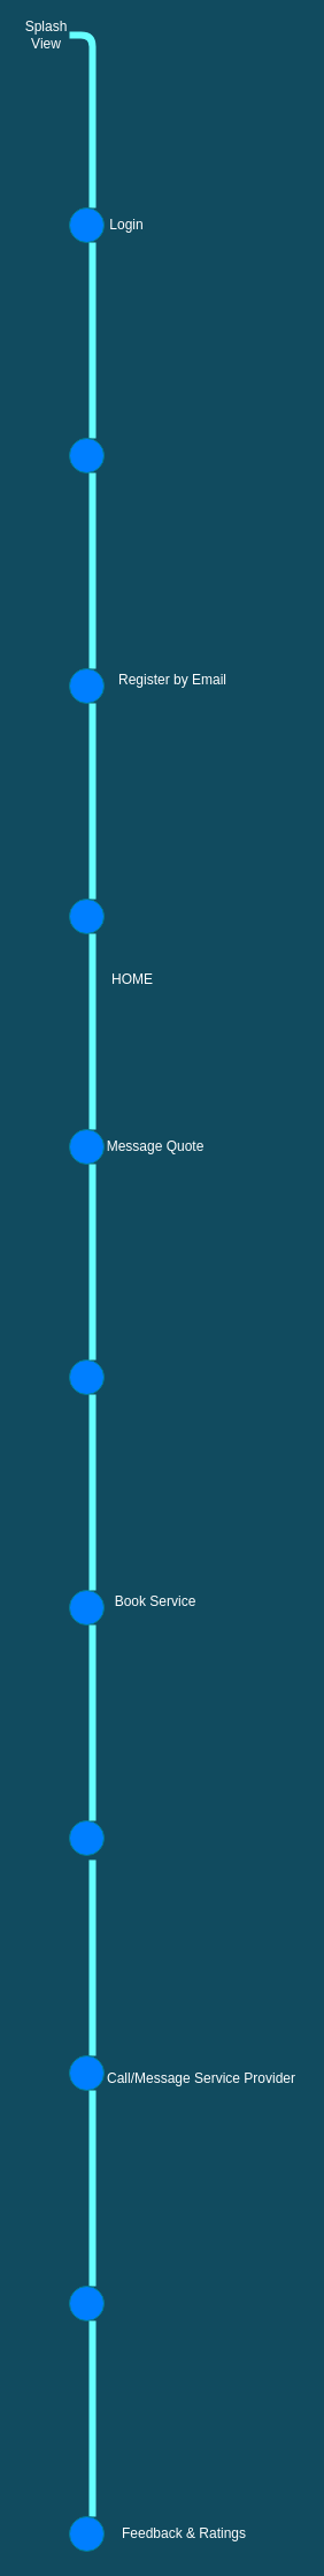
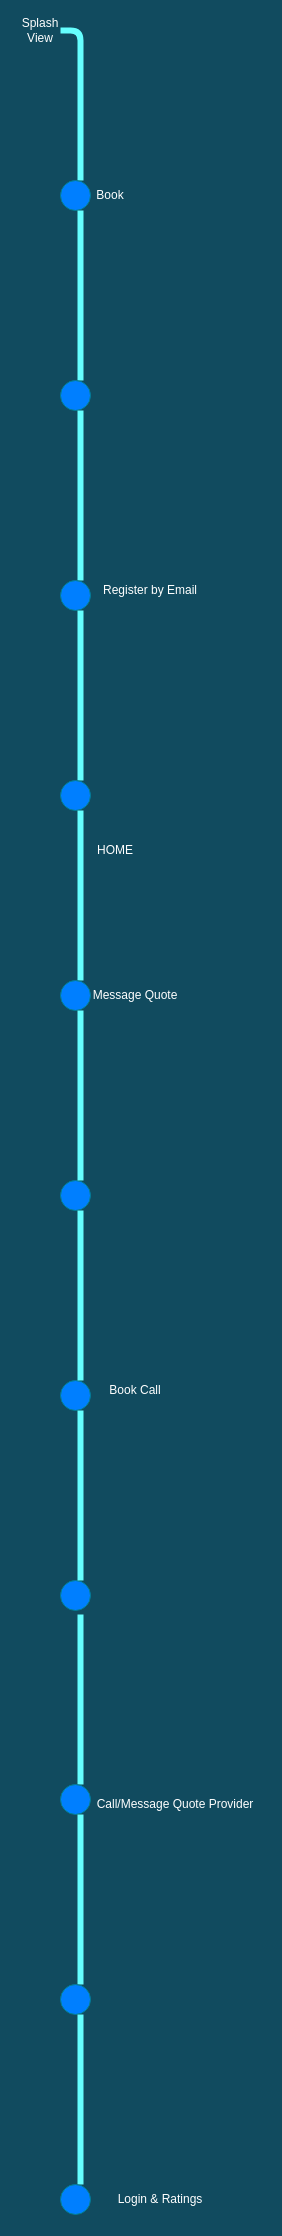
  <mxCell id="0" />
  <mxCell id="1" parent="0" />
  <mxCell id="2" value="" style="endArrow=none;html=1;fillColor=#F45B69;fontColor=#E4FDE1;strokeWidth=6;strokeColor=#66FFFF;" edge="1" parent="1" target="3"><mxGeometry width="50" height="50" relative="1" as="geometry"><mxPoint x="80" y="180" as="sourcePoint" /><mxPoint x="80" y="180" as="targetPoint" /><Array as="points"><mxPoint x="80" y="30" /></Array></mxGeometry></mxCell>
  <mxCell id="3" value="&lt;font color=&quot;#ffffff&quot;&gt;Splash View&lt;/font&gt;" style="text;html=1;strokeColor=none;fillColor=none;align=center;verticalAlign=middle;whiteSpace=wrap;rounded=0;" vertex="1" parent="1"><mxGeometry x="20" y="20" width="40" height="20" as="geometry" /></mxCell>
  <mxCell id="4" value="" style="ellipse;whiteSpace=wrap;html=1;aspect=fixed;rounded=0;sketch=0;strokeColor=#028090;fontColor=#E4FDE1;fillColor=#007FFF;" vertex="1" parent="1"><mxGeometry x="60" y="180" width="30" height="30" as="geometry" /></mxCell>
  <mxCell id="5" value="" style="endArrow=none;html=1;fillColor=#F45B69;fontColor=#E4FDE1;strokeWidth=6;strokeColor=#66FFFF;" edge="1" parent="1"><mxGeometry width="50" height="50" relative="1" as="geometry"><mxPoint x="80" y="210" as="sourcePoint" /><mxPoint x="80" y="380" as="targetPoint" /><Array as="points"><mxPoint x="80" y="300" /></Array></mxGeometry></mxCell>
- <mxCell id="6" value="&lt;font color=&quot;#ffffff&quot;&gt;Login&lt;br&gt;&lt;/font&gt;" style="text;html=1;strokeColor=none;fillColor=none;align=center;verticalAlign=middle;whiteSpace=wrap;rounded=0;" vertex="1" parent="1"><mxGeometry x="90" y="185" width="40" height="20" as="geometry" /></mxCell>
+ <mxCell id="6" value="&lt;font color=&quot;#ffffff&quot;&gt;Book&lt;br&gt;&lt;/font&gt;" style="text;html=1;strokeColor=none;fillColor=none;align=center;verticalAlign=middle;whiteSpace=wrap;rounded=0;" vertex="1" parent="1"><mxGeometry x="90" y="185" width="40" height="20" as="geometry" /></mxCell>
  <mxCell id="7" value="" style="ellipse;whiteSpace=wrap;html=1;aspect=fixed;rounded=0;sketch=0;strokeColor=#028090;fontColor=#E4FDE1;fillColor=#007FFF;" vertex="1" parent="1"><mxGeometry x="60" y="380" width="30" height="30" as="geometry" /></mxCell>
  <mxCell id="8" value="" style="endArrow=none;html=1;fillColor=#F45B69;fontColor=#E4FDE1;strokeWidth=6;strokeColor=#66FFFF;" edge="1" parent="1"><mxGeometry width="50" height="50" relative="1" as="geometry"><mxPoint x="80" y="410" as="sourcePoint" /><mxPoint x="80" y="580" as="targetPoint" /><Array as="points" /></mxGeometry></mxCell>
  <mxCell id="9" value="" style="ellipse;whiteSpace=wrap;html=1;aspect=fixed;rounded=0;sketch=0;strokeColor=#028090;fontColor=#E4FDE1;fillColor=#007FFF;" vertex="1" parent="1"><mxGeometry x="60" y="580" width="30" height="30" as="geometry" /></mxCell>
  <mxCell id="10" value="" style="endArrow=none;html=1;fillColor=#F45B69;fontColor=#E4FDE1;strokeWidth=6;strokeColor=#66FFFF;" edge="1" parent="1"><mxGeometry width="50" height="50" relative="1" as="geometry"><mxPoint x="80" y="610" as="sourcePoint" /><mxPoint x="80" y="780" as="targetPoint" /><Array as="points" /></mxGeometry></mxCell>
  <mxCell id="11" value="" style="ellipse;whiteSpace=wrap;html=1;aspect=fixed;rounded=0;sketch=0;strokeColor=#028090;fontColor=#E4FDE1;fillColor=#007FFF;" vertex="1" parent="1"><mxGeometry x="60" y="780" width="30" height="30" as="geometry" /></mxCell>
  <mxCell id="12" value="" style="endArrow=none;html=1;fillColor=#F45B69;fontColor=#E4FDE1;strokeWidth=6;strokeColor=#66FFFF;" edge="1" parent="1"><mxGeometry width="50" height="50" relative="1" as="geometry"><mxPoint x="80" y="810" as="sourcePoint" /><mxPoint x="80" y="980" as="targetPoint" /><Array as="points" /></mxGeometry></mxCell>
  <mxCell id="13" value="" style="ellipse;whiteSpace=wrap;html=1;aspect=fixed;rounded=0;sketch=0;strokeColor=#028090;fontColor=#E4FDE1;fillColor=#007FFF;" vertex="1" parent="1"><mxGeometry x="60" y="980" width="30" height="30" as="geometry" /></mxCell>
  <mxCell id="14" value="" style="ellipse;whiteSpace=wrap;html=1;aspect=fixed;rounded=0;sketch=0;strokeColor=#028090;fontColor=#E4FDE1;fillColor=#007FFF;" vertex="1" parent="1"><mxGeometry x="60" y="1180" width="30" height="30" as="geometry" /></mxCell>
  <mxCell id="15" value="" style="endArrow=none;html=1;fillColor=#F45B69;fontColor=#E4FDE1;strokeWidth=6;strokeColor=#66FFFF;" edge="1" parent="1"><mxGeometry width="50" height="50" relative="1" as="geometry"><mxPoint x="80" y="1010" as="sourcePoint" /><mxPoint x="80" y="1180" as="targetPoint" /><Array as="points" /></mxGeometry></mxCell>
  <mxCell id="16" value="" style="ellipse;whiteSpace=wrap;html=1;aspect=fixed;rounded=0;sketch=0;strokeColor=#028090;fontColor=#E4FDE1;fillColor=#007FFF;" vertex="1" parent="1"><mxGeometry x="60" y="1380" width="30" height="30" as="geometry" /></mxCell>
  <mxCell id="17" value="" style="endArrow=none;html=1;fillColor=#F45B69;fontColor=#E4FDE1;strokeWidth=6;strokeColor=#66FFFF;" edge="1" parent="1"><mxGeometry width="50" height="50" relative="1" as="geometry"><mxPoint x="80" y="1210" as="sourcePoint" /><mxPoint x="80" y="1380" as="targetPoint" /><Array as="points" /></mxGeometry></mxCell>
  <mxCell id="18" value="" style="ellipse;whiteSpace=wrap;html=1;aspect=fixed;rounded=0;sketch=0;strokeColor=#028090;fontColor=#E4FDE1;fillColor=#007FFF;" vertex="1" parent="1"><mxGeometry x="60" y="1580" width="30" height="30" as="geometry" /></mxCell>
  <mxCell id="19" value="" style="endArrow=none;html=1;fillColor=#F45B69;fontColor=#E4FDE1;strokeWidth=6;strokeColor=#66FFFF;" edge="1" parent="1"><mxGeometry width="50" height="50" relative="1" as="geometry"><mxPoint x="80" y="1410" as="sourcePoint" /><mxPoint x="80" y="1580" as="targetPoint" /><Array as="points" /></mxGeometry></mxCell>
  <mxCell id="20" value="&lt;font color=&quot;#ffffff&quot;&gt;Register by Email&lt;br&gt;&lt;/font&gt;" style="text;html=1;strokeColor=none;fillColor=none;align=center;verticalAlign=middle;whiteSpace=wrap;rounded=0;" vertex="1" parent="1"><mxGeometry x="90" y="580" width="120" height="20" as="geometry" /></mxCell>
  <mxCell id="21" value="&lt;font color=&quot;#ffffff&quot;&gt;HOME&lt;br&gt;&lt;/font&gt;" style="text;html=1;strokeColor=none;fillColor=none;align=center;verticalAlign=middle;whiteSpace=wrap;rounded=0;" vertex="1" parent="1"><mxGeometry x="95" y="840" width="40" height="20" as="geometry" /></mxCell>
  <mxCell id="22" value="&lt;font color=&quot;#ffffff&quot;&gt;Message Quote&lt;br&gt;&lt;/font&gt;" style="text;html=1;strokeColor=none;fillColor=none;align=center;verticalAlign=middle;whiteSpace=wrap;rounded=0;" vertex="1" parent="1"><mxGeometry x="90" y="985" width="90" height="20" as="geometry" /></mxCell>
- <mxCell id="23" value="&lt;font color=&quot;#ffffff&quot;&gt;Book Service&lt;br&gt;&lt;/font&gt;" style="text;html=1;strokeColor=none;fillColor=none;align=center;verticalAlign=middle;whiteSpace=wrap;rounded=0;" vertex="1" parent="1"><mxGeometry x="90" y="1380" width="90" height="20" as="geometry" /></mxCell>
+ <mxCell id="23" value="&lt;font color=&quot;#ffffff&quot;&gt;Book Call&lt;br&gt;&lt;/font&gt;" style="text;html=1;strokeColor=none;fillColor=none;align=center;verticalAlign=middle;whiteSpace=wrap;rounded=0;" vertex="1" parent="1"><mxGeometry x="90" y="1380" width="90" height="20" as="geometry" /></mxCell>
  <mxCell id="24" value="" style="endArrow=none;html=1;fillColor=#F45B69;fontColor=#E4FDE1;strokeWidth=6;strokeColor=#66FFFF;" edge="1" parent="1"><mxGeometry width="50" height="50" relative="1" as="geometry"><mxPoint x="80" y="1614" as="sourcePoint" /><mxPoint x="80" y="1784" as="targetPoint" /><Array as="points" /></mxGeometry></mxCell>
  <mxCell id="25" value="" style="ellipse;whiteSpace=wrap;html=1;aspect=fixed;rounded=0;sketch=0;strokeColor=#028090;fontColor=#E4FDE1;fillColor=#007FFF;" vertex="1" parent="1"><mxGeometry x="60" y="1784" width="30" height="30" as="geometry" /></mxCell>
- <mxCell id="26" value="&lt;font color=&quot;#ffffff&quot;&gt;Call/Message Service Provider&lt;br&gt;&lt;/font&gt;" style="text;html=1;strokeColor=none;fillColor=none;align=center;verticalAlign=middle;whiteSpace=wrap;rounded=0;" vertex="1" parent="1"><mxGeometry x="90" y="1794" width="170" height="20" as="geometry" /></mxCell>
+ <mxCell id="26" value="&lt;font color=&quot;#ffffff&quot;&gt;Call/Message Quote Provider&lt;br&gt;&lt;/font&gt;" style="text;html=1;strokeColor=none;fillColor=none;align=center;verticalAlign=middle;whiteSpace=wrap;rounded=0;" vertex="1" parent="1"><mxGeometry x="90" y="1794" width="170" height="20" as="geometry" /></mxCell>
  <mxCell id="27" value="" style="endArrow=none;html=1;fillColor=#F45B69;fontColor=#E4FDE1;strokeWidth=6;strokeColor=#66FFFF;" edge="1" parent="1"><mxGeometry width="50" height="50" relative="1" as="geometry"><mxPoint x="80" y="1814" as="sourcePoint" /><mxPoint x="80" y="1984" as="targetPoint" /><Array as="points" /></mxGeometry></mxCell>
  <mxCell id="28" value="" style="ellipse;whiteSpace=wrap;html=1;aspect=fixed;rounded=0;sketch=0;strokeColor=#028090;fontColor=#E4FDE1;fillColor=#007FFF;" vertex="1" parent="1"><mxGeometry x="60" y="1984" width="30" height="30" as="geometry" /></mxCell>
  <mxCell id="29" value="" style="endArrow=none;html=1;fillColor=#F45B69;fontColor=#E4FDE1;strokeWidth=6;strokeColor=#66FFFF;" edge="1" parent="1"><mxGeometry width="50" height="50" relative="1" as="geometry"><mxPoint x="80" y="2014" as="sourcePoint" /><mxPoint x="80" y="2184" as="targetPoint" /><Array as="points" /></mxGeometry></mxCell>
  <mxCell id="30" value="" style="ellipse;whiteSpace=wrap;html=1;aspect=fixed;rounded=0;sketch=0;strokeColor=#028090;fontColor=#E4FDE1;fillColor=#007FFF;" vertex="1" parent="1"><mxGeometry x="60" y="2184" width="30" height="30" as="geometry" /></mxCell>
- <mxCell id="31" value="&lt;font color=&quot;#ffffff&quot;&gt;Feedback &amp;amp; Ratings&lt;br&gt;&lt;/font&gt;" style="text;html=1;strokeColor=none;fillColor=none;align=center;verticalAlign=middle;whiteSpace=wrap;rounded=0;" vertex="1" parent="1"><mxGeometry x="80" y="2189" width="160" height="20" as="geometry" /></mxCell>
+ <mxCell id="31" value="&lt;font color=&quot;#ffffff&quot;&gt;Login &amp;amp; Ratings&lt;br&gt;&lt;/font&gt;" style="text;html=1;strokeColor=none;fillColor=none;align=center;verticalAlign=middle;whiteSpace=wrap;rounded=0;" vertex="1" parent="1"><mxGeometry x="80" y="2189" width="160" height="20" as="geometry" /></mxCell>
